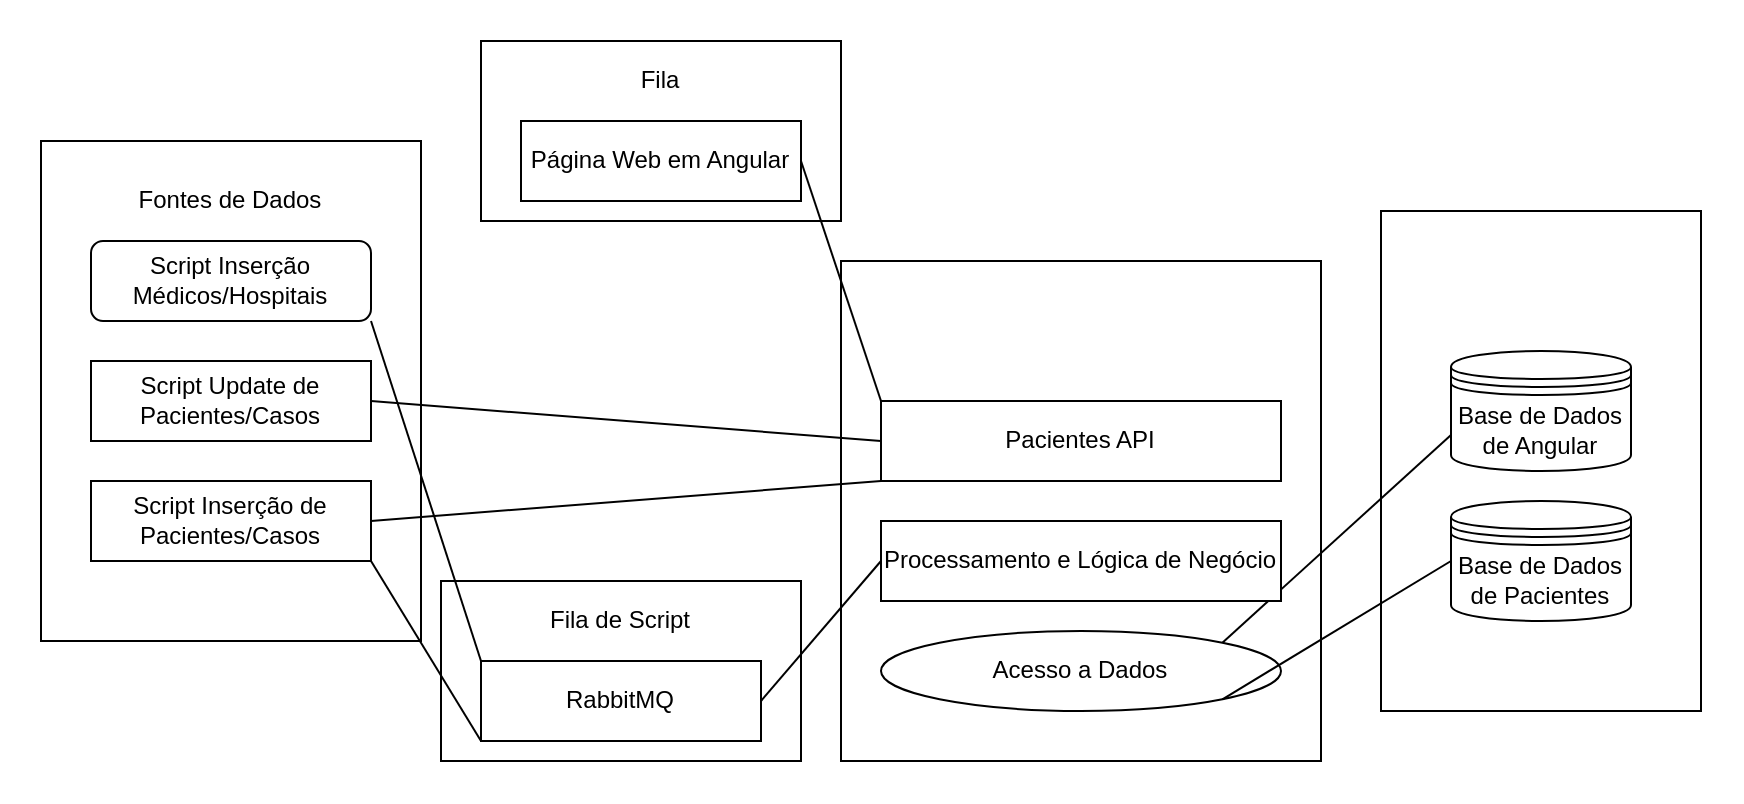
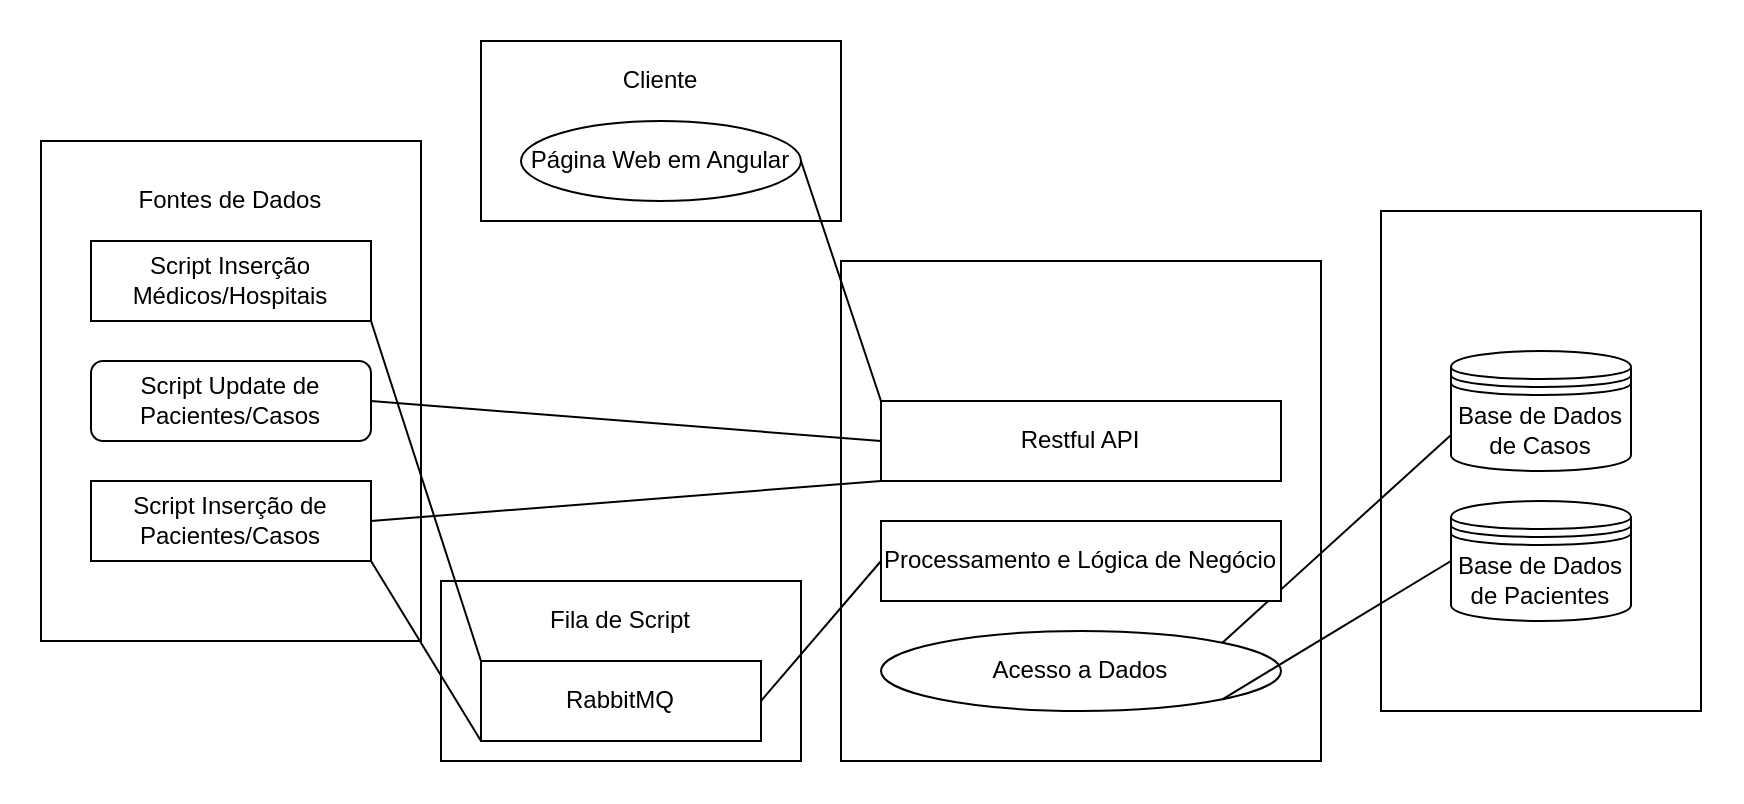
  <mxCell id="0" />
  <mxCell id="1" parent="0" />
  <mxCell id="2" value="" style="rounded=0;whiteSpace=wrap;html=1;" vertex="1" parent="1"><mxGeometry x="240" y="20" width="180" height="90" as="geometry" /></mxCell>
  <mxCell id="3" value="" style="rounded=0;whiteSpace=wrap;html=1;" vertex="1" parent="1"><mxGeometry x="220" y="290" width="180" height="90" as="geometry" /></mxCell>
  <mxCell id="4" value="" style="rounded=0;whiteSpace=wrap;html=1;" vertex="1" parent="1"><mxGeometry x="20" y="70" width="190" height="250" as="geometry" /></mxCell>
  <mxCell id="5" value="" style="rounded=0;whiteSpace=wrap;html=1;" vertex="1" parent="1"><mxGeometry x="690" y="105" width="160" height="250" as="geometry" /></mxCell>
  <mxCell id="6" value="" style="rounded=0;whiteSpace=wrap;html=1;" parent="1" vertex="1"><mxGeometry x="420" y="130" width="240" height="250" as="geometry" /></mxCell>
- <mxCell id="7" value="Base de Dados de Angular" style="shape=datastore;whiteSpace=wrap;html=1;" parent="1" vertex="1"><mxGeometry x="725" y="175" width="90" height="60" as="geometry" /></mxCell>
+ <mxCell id="7" value="Base de Dados de Casos" style="shape=datastore;whiteSpace=wrap;html=1;" parent="1" vertex="1"><mxGeometry x="725" y="175" width="90" height="60" as="geometry" /></mxCell>
  <mxCell id="8" value="" style="endArrow=none;html=1;exitX=1;exitY=0.5;exitDx=0;exitDy=0;entryX=0;entryY=0.5;entryDx=0;entryDy=0;" parent="1" source="16" target="14" edge="1"><mxGeometry width="50" height="50" relative="1" as="geometry"><mxPoint x="370" y="320" as="sourcePoint" /><mxPoint x="460" y="270" as="targetPoint" /></mxGeometry></mxCell>
  <mxCell id="9" value="Base de Dados de Pacientes" style="shape=datastore;whiteSpace=wrap;html=1;" vertex="1" parent="1"><mxGeometry x="725" y="250" width="90" height="60" as="geometry" /></mxCell>
  <mxCell id="10" value="Fontes de Dados" style="text;html=1;strokeColor=none;fillColor=none;align=center;verticalAlign=middle;whiteSpace=wrap;rounded=0;" vertex="1" parent="1"><mxGeometry x="20" y="90" width="190" height="20" as="geometry" /></mxCell>
  <mxCell id="11" value="Acesso a Dados" style="ellipse;whiteSpace=wrap;html=1;" vertex="1" parent="1"><mxGeometry x="440" y="315" width="200" height="40" as="geometry" /></mxCell>
  <mxCell id="12" value="" style="endArrow=none;html=1;entryX=1;entryY=0;entryDx=0;entryDy=0;exitX=0;exitY=0.7;exitDx=0;exitDy=0;" edge="1" parent="1" source="7" target="11"><mxGeometry width="50" height="50" relative="1" as="geometry"><mxPoint x="390" y="420" as="sourcePoint" /><mxPoint x="440" y="370" as="targetPoint" /></mxGeometry></mxCell>
  <mxCell id="13" value="" style="endArrow=none;html=1;entryX=1;entryY=1;entryDx=0;entryDy=0;exitX=0;exitY=0.5;exitDx=0;exitDy=0;" edge="1" parent="1" source="9" target="11"><mxGeometry width="50" height="50" relative="1" as="geometry"><mxPoint x="720" y="340" as="sourcePoint" /><mxPoint x="770" y="290" as="targetPoint" /></mxGeometry></mxCell>
  <mxCell id="14" value="Processamento e Lógica de Negócio" style="rounded=0;whiteSpace=wrap;html=1;" vertex="1" parent="1"><mxGeometry x="440" y="260" width="200" height="40" as="geometry" /></mxCell>
- <mxCell id="15" value="Pacientes API" style="rounded=0;whiteSpace=wrap;html=1;" vertex="1" parent="1"><mxGeometry x="440" y="200" width="200" height="40" as="geometry" /></mxCell>
+ <mxCell id="15" value="Restful API" style="rounded=0;whiteSpace=wrap;html=1;" vertex="1" parent="1"><mxGeometry x="440" y="200" width="200" height="40" as="geometry" /></mxCell>
  <mxCell id="16" value="RabbitMQ" style="rounded=0;whiteSpace=wrap;html=1;" vertex="1" parent="1"><mxGeometry x="240" y="330" width="140" height="40" as="geometry" /></mxCell>
  <mxCell id="17" value="Fila de Script" style="text;html=1;strokeColor=none;fillColor=none;align=center;verticalAlign=middle;whiteSpace=wrap;rounded=0;" vertex="1" parent="1"><mxGeometry x="220" y="300" width="180" height="20" as="geometry" /></mxCell>
- <mxCell id="18" value="Fila" style="text;html=1;strokeColor=none;fillColor=none;align=center;verticalAlign=middle;whiteSpace=wrap;rounded=0;" vertex="1" parent="1"><mxGeometry x="250" y="30" width="160" height="20" as="geometry" /></mxCell>
- <mxCell id="19" value="Página Web em Angular" style="rounded=0;whiteSpace=wrap;html=1;" vertex="1" parent="1"><mxGeometry x="260" y="60" width="140" height="40" as="geometry" /></mxCell>
+ <mxCell id="18" value="Cliente" style="text;html=1;strokeColor=none;fillColor=none;align=center;verticalAlign=middle;whiteSpace=wrap;rounded=0;" vertex="1" parent="1"><mxGeometry x="250" y="30" width="160" height="20" as="geometry" /></mxCell>
+ <mxCell id="19" value="Página Web em Angular" style="ellipse;whiteSpace=wrap;html=1;" vertex="1" parent="1"><mxGeometry x="260" y="60" width="140" height="40" as="geometry" /></mxCell>
  <mxCell id="20" value="" style="endArrow=none;html=1;entryX=0;entryY=0;entryDx=0;entryDy=0;exitX=1;exitY=0.5;exitDx=0;exitDy=0;" edge="1" parent="1" source="19" target="15"><mxGeometry width="50" height="50" relative="1" as="geometry"><mxPoint x="410" y="120" as="sourcePoint" /><mxPoint x="460" y="70" as="targetPoint" /></mxGeometry></mxCell>
  <mxCell id="21" value="Script Inserção de Pacientes/Casos" style="rounded=0;whiteSpace=wrap;html=1;" vertex="1" parent="1"><mxGeometry x="45" y="240" width="140" height="40" as="geometry" /></mxCell>
  <mxCell id="22" value="" style="endArrow=none;html=1;exitX=1;exitY=0.5;exitDx=0;exitDy=0;entryX=0;entryY=1;entryDx=0;entryDy=0;" edge="1" parent="1" source="21" target="15"><mxGeometry width="50" height="50" relative="1" as="geometry"><mxPoint x="240" y="280" as="sourcePoint" /><mxPoint x="290" y="230" as="targetPoint" /></mxGeometry></mxCell>
- <mxCell id="23" value="Script Update de Pacientes/Casos" style="rounded=0;whiteSpace=wrap;html=1;" vertex="1" parent="1"><mxGeometry x="45" y="180" width="140" height="40" as="geometry" /></mxCell>
+ <mxCell id="23" value="Script Update de Pacientes/Casos" style="whiteSpace=wrap;html=1;rounded=1;" vertex="1" parent="1"><mxGeometry x="45" y="180" width="140" height="40" as="geometry" /></mxCell>
  <mxCell id="24" value="" style="endArrow=none;html=1;entryX=1;entryY=0.5;entryDx=0;entryDy=0;exitX=0;exitY=0.5;exitDx=0;exitDy=0;" edge="1" parent="1" source="15" target="23"><mxGeometry width="50" height="50" relative="1" as="geometry"><mxPoint x="220" y="110" as="sourcePoint" /><mxPoint x="270" y="60" as="targetPoint" /></mxGeometry></mxCell>
- <mxCell id="25" value="Script Inserção Médicos/Hospitais" style="whiteSpace=wrap;html=1;rounded=1;" vertex="1" parent="1"><mxGeometry x="45" y="120" width="140" height="40" as="geometry" /></mxCell>
+ <mxCell id="25" value="Script Inserção Médicos/Hospitais" style="rounded=0;whiteSpace=wrap;html=1;" vertex="1" parent="1"><mxGeometry x="45" y="120" width="140" height="40" as="geometry" /></mxCell>
  <mxCell id="26" value="" style="endArrow=none;html=1;entryX=1;entryY=1;entryDx=0;entryDy=0;exitX=0;exitY=0;exitDx=0;exitDy=0;" edge="1" parent="1" source="16" target="25"><mxGeometry width="50" height="50" relative="1" as="geometry"><mxPoint x="190" y="480" as="sourcePoint" /><mxPoint x="240" y="430" as="targetPoint" /></mxGeometry></mxCell>
  <mxCell id="27" value="" style="endArrow=none;html=1;entryX=1;entryY=1;entryDx=0;entryDy=0;exitX=0;exitY=1;exitDx=0;exitDy=0;" edge="1" parent="1" source="16" target="21"><mxGeometry width="50" height="50" relative="1" as="geometry"><mxPoint x="140" y="450" as="sourcePoint" /><mxPoint x="190" y="400" as="targetPoint" /></mxGeometry></mxCell>
